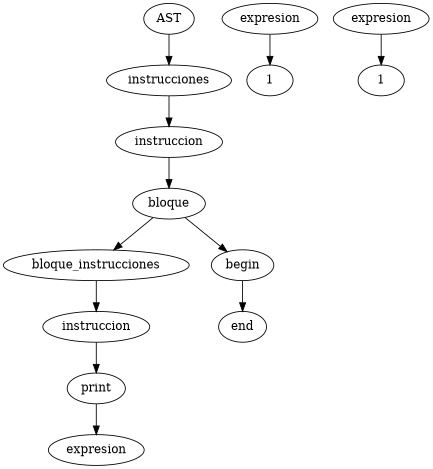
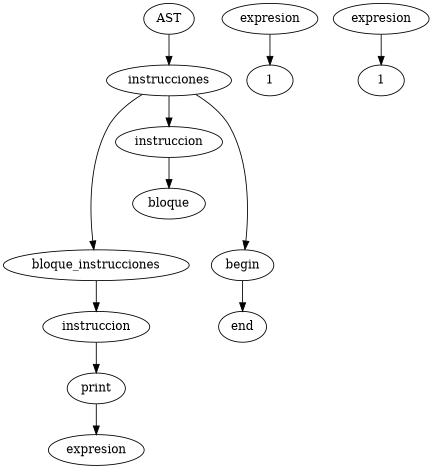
  digraph {
    n1 [label=AST]
    n2 [label=instrucciones]
    n3 [label=instruccion]
    n4 [label=bloque]
    n5 [label=bloque_instrucciones]
    n6 [label=begin]
    n7 [label=instruccion]
    n8 [label=print]
    n9 [label=end]
    n10 [label=1]
    n11 [label=expresion]
    n12 [label=1]
    n13 [label=expresion]
    n14 [label=expresion]
    n1 -> n2
    n2 -> n3
    n3 -> n4
-   n4 -> n5
-   n4 -> n6
+   n2 -> n5
+   n2 -> n6
    n5 -> n7
    n6 -> n9
    n7 -> n8
    n8 -> n14
    n11 -> n10
    n13 -> n12
  }
